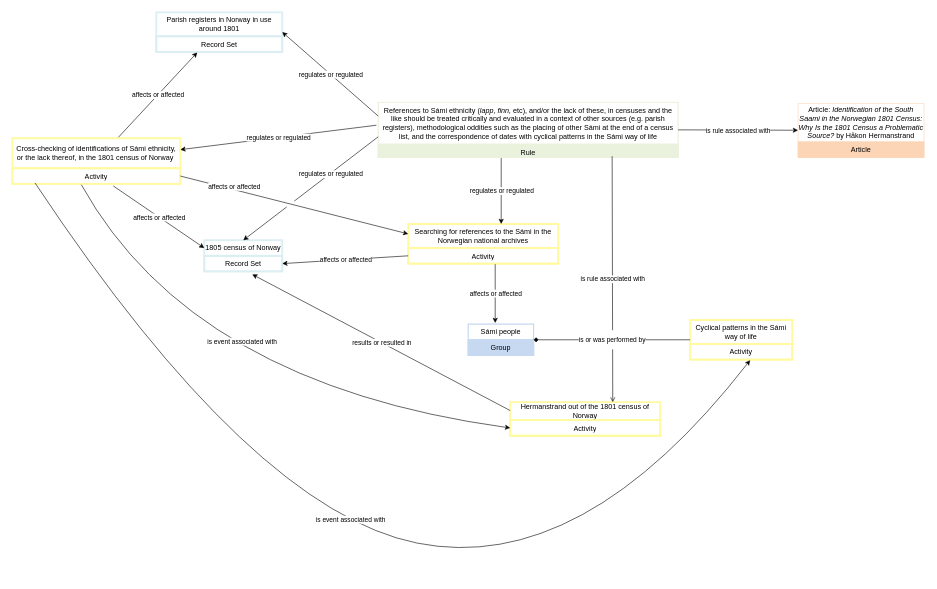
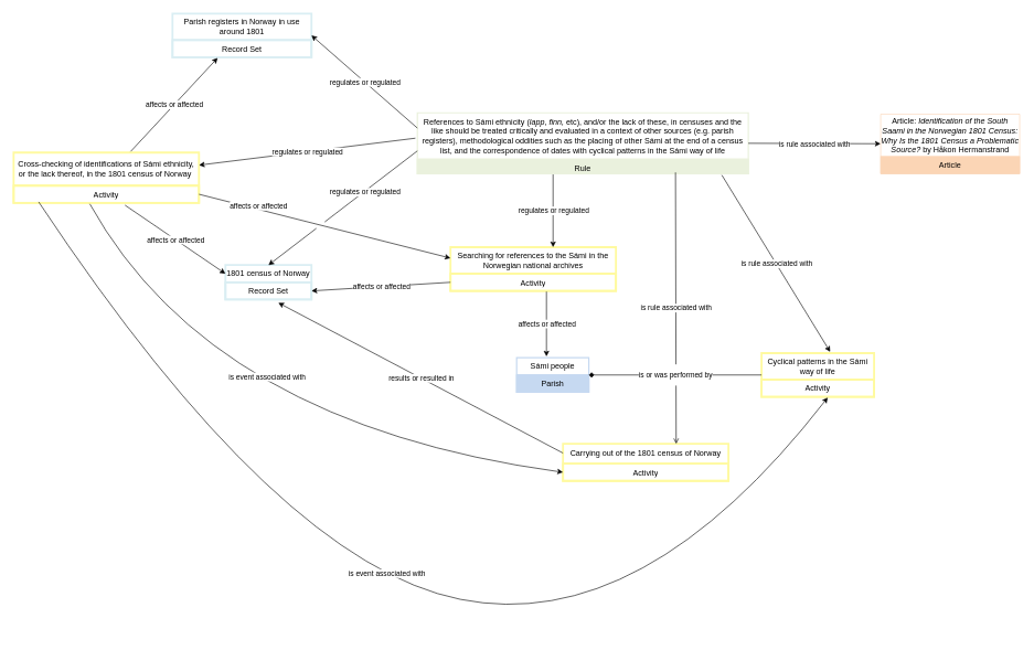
  <mxCell id="0" />
  <mxCell id="1" parent="0" />
- <mxCell id="2" value="1805 census of Norway" style="swimlane;fontStyle=0;childLayout=stackLayout;horizontal=1;startSize=26;strokeColor=#DAEEF3;strokeWidth=3;fillColor=none;horizontalStack=0;resizeParent=1;resizeParentMax=0;resizeLast=0;collapsible=1;marginBottom=0;whiteSpace=wrap;html=1;" parent="1" vertex="1"><mxGeometry x="340" y="400" width="130" height="52" as="geometry" /></mxCell>
+ <mxCell id="2" value="1801 census of Norway" style="swimlane;fontStyle=0;childLayout=stackLayout;horizontal=1;startSize=26;strokeColor=#DAEEF3;strokeWidth=3;fillColor=none;horizontalStack=0;resizeParent=1;resizeParentMax=0;resizeLast=0;collapsible=1;marginBottom=0;whiteSpace=wrap;html=1;" parent="1" vertex="1"><mxGeometry x="340" y="400" width="130" height="52" as="geometry" /></mxCell>
  <mxCell id="3" value="Record Set" style="text;strokeColor=#DAEEF3;strokeWidth=3;fillColor=none;align=center;verticalAlign=top;spacingLeft=4;spacingRight=4;overflow=hidden;rotatable=0;points=[[0,0.5],[1,0.5]];portConstraint=eastwest;whiteSpace=wrap;html=1;" parent="2" vertex="1"><mxGeometry y="26" width="130" height="26" as="geometry" /></mxCell>
  <mxCell id="4" value="Searching for references to the Sámi in the Norwegian national archives" style="swimlane;fontStyle=0;childLayout=stackLayout;horizontal=1;startSize=40;strokeColor=#FFFAA0;strokeWidth=3;fillColor=none;horizontalStack=0;resizeParent=1;resizeParentMax=0;resizeLast=0;collapsible=1;marginBottom=0;whiteSpace=wrap;html=1;" parent="1" vertex="1"><mxGeometry x="680" y="373" width="250" height="66" as="geometry" /></mxCell>
  <mxCell id="5" value="Activity" style="text;strokeColor=#FFFAA0;strokeWidth=3;fillColor=none;align=center;verticalAlign=top;spacingLeft=4;spacingRight=4;overflow=hidden;rotatable=0;points=[[0,0.5],[1,0.5]];portConstraint=eastwest;whiteSpace=wrap;html=1;" parent="4" vertex="1"><mxGeometry y="40" width="250" height="26" as="geometry" /></mxCell>
  <mxCell id="6" value="" style="endArrow=classic;html=1;rounded=0;entryX=1;entryY=0.5;entryDx=0;entryDy=0;exitX=0;exitY=0.5;exitDx=0;exitDy=0;" parent="1" source="5" target="3" edge="1"><mxGeometry relative="1" as="geometry"><mxPoint x="570" y="340" as="sourcePoint" /><mxPoint x="760" y="340" as="targetPoint" /></mxGeometry></mxCell>
  <mxCell id="7" value="affects or affected" style="edgeLabel;resizable=0;html=1;;align=center;verticalAlign=middle;" parent="6" connectable="0" vertex="1"><mxGeometry relative="1" as="geometry" /></mxCell>
  <mxCell id="8" value="References to Sámi ethnicity (&lt;i&gt;lapp&lt;/i&gt;, &lt;i&gt;finn, &lt;/i&gt;etc), and/or the lack of these, in censuses and the like should be treated critically and evaluated in a context of other sources (e.g. parish registers), methodological oddities such as the placing of other Sámi at the end of a census list, and the correspondence of dates with cyclical patterns in the Sámi way of life" style="swimlane;fontStyle=0;childLayout=stackLayout;horizontal=1;startSize=70;strokeColor=#EAF1DD;strokeWidth=2;fillColor=none;horizontalStack=0;resizeParent=1;resizeParentMax=0;resizeLast=0;collapsible=1;marginBottom=0;whiteSpace=wrap;html=1;" vertex="1" parent="1"><mxGeometry x="630" y="170" width="500" height="92" as="geometry" /></mxCell>
  <mxCell id="9" value="Rule&lt;div&gt;&lt;br&gt;&lt;/div&gt;" style="text;strokeColor=#EAF1DD;strokeWidth=2;fillColor=#EAF1DD;align=center;verticalAlign=top;spacingLeft=4;spacingRight=4;overflow=hidden;rotatable=0;points=[[0,0.5],[1,0.5]];portConstraint=eastwest;whiteSpace=wrap;html=1;" vertex="1" parent="8"><mxGeometry y="70" width="500" height="22" as="geometry" /></mxCell>
  <mxCell id="10" value="" style="endArrow=classic;html=1;rounded=0;exitX=0.41;exitY=1.045;exitDx=0;exitDy=0;exitPerimeter=0;entryX=0.62;entryY=0;entryDx=0;entryDy=0;entryPerimeter=0;" edge="1" parent="1" source="9" target="4"><mxGeometry relative="1" as="geometry"><mxPoint x="732" y="310" as="sourcePoint" /><mxPoint x="835" y="370" as="targetPoint" /></mxGeometry></mxCell>
  <mxCell id="11" value="regulates or regulated" style="edgeLabel;resizable=0;html=1;;align=center;verticalAlign=middle;" connectable="0" vertex="1" parent="10"><mxGeometry relative="1" as="geometry" /></mxCell>
- <mxCell id="12" value="Hermanstrand out of the 1801 census of Norway" style="swimlane;fontStyle=0;childLayout=stackLayout;horizontal=1;startSize=30;strokeColor=#FFFAA0;strokeWidth=3;fillColor=none;horizontalStack=0;resizeParent=1;resizeParentMax=0;resizeLast=0;collapsible=1;marginBottom=0;whiteSpace=wrap;html=1;" vertex="1" parent="1"><mxGeometry x="850" y="670" width="250" height="56" as="geometry" /></mxCell>
+ <mxCell id="12" value="Carrying out of the 1801 census of Norway" style="swimlane;fontStyle=0;childLayout=stackLayout;horizontal=1;startSize=30;strokeColor=#FFFAA0;strokeWidth=3;fillColor=none;horizontalStack=0;resizeParent=1;resizeParentMax=0;resizeLast=0;collapsible=1;marginBottom=0;whiteSpace=wrap;html=1;" vertex="1" parent="1"><mxGeometry x="850" y="670" width="250" height="56" as="geometry" /></mxCell>
  <mxCell id="13" value="Activity" style="text;strokeColor=#FFFAA0;strokeWidth=3;fillColor=none;align=center;verticalAlign=top;spacingLeft=4;spacingRight=4;overflow=hidden;rotatable=0;points=[[0,0.5],[1,0.5]];portConstraint=eastwest;whiteSpace=wrap;html=1;" vertex="1" parent="12"><mxGeometry y="30" width="250" height="26" as="geometry" /></mxCell>
  <mxCell id="14" value="" style="endArrow=classic;html=1;rounded=0;entryX=0.615;entryY=1.192;entryDx=0;entryDy=0;entryPerimeter=0;exitX=0;exitY=0.25;exitDx=0;exitDy=0;" edge="1" parent="1" source="12" target="3"><mxGeometry relative="1" as="geometry"><mxPoint x="620" y="510" as="sourcePoint" /><mxPoint x="790" y="510" as="targetPoint" /></mxGeometry></mxCell>
  <mxCell id="15" value="results or resulted in" style="edgeLabel;resizable=0;html=1;;align=center;verticalAlign=middle;" connectable="0" vertex="1" parent="14"><mxGeometry relative="1" as="geometry" /></mxCell>
  <mxCell id="16" value="Sámi people" style="swimlane;fontStyle=0;childLayout=stackLayout;horizontal=1;startSize=26;strokeColor=#C6D9F1;strokeWidth=2;fillColor=none;horizontalStack=0;resizeParent=1;resizeParentMax=0;resizeLast=0;collapsible=1;marginBottom=0;whiteSpace=wrap;html=1;" vertex="1" parent="1"><mxGeometry x="780" y="540" width="109" height="52" as="geometry" /></mxCell>
- <mxCell id="17" value="Group&lt;div&gt;&lt;br&gt;&lt;/div&gt;" style="text;strokeColor=#C6D9F1;strokeWidth=2;fillColor=#C6D9F1;align=center;verticalAlign=top;spacingLeft=4;spacingRight=4;overflow=hidden;rotatable=0;points=[[0,0.5],[1,0.5]];portConstraint=eastwest;whiteSpace=wrap;html=1;" vertex="1" parent="16"><mxGeometry y="26" width="109" height="26" as="geometry" /></mxCell>
+ <mxCell id="17" value="Parish&lt;div&gt;&lt;br&gt;&lt;/div&gt;" style="text;strokeColor=#C6D9F1;strokeWidth=2;fillColor=#C6D9F1;align=center;verticalAlign=top;spacingLeft=4;spacingRight=4;overflow=hidden;rotatable=0;points=[[0,0.5],[1,0.5]];portConstraint=eastwest;whiteSpace=wrap;html=1;" vertex="1" parent="16"><mxGeometry y="26" width="109" height="26" as="geometry" /></mxCell>
  <mxCell id="18" value="" style="endArrow=classic;html=1;rounded=0;entryX=0.413;entryY=-0.038;entryDx=0;entryDy=0;entryPerimeter=0;" edge="1" parent="1" target="16"><mxGeometry relative="1" as="geometry"><mxPoint x="825" y="440" as="sourcePoint" /><mxPoint x="827" y="530" as="targetPoint" /></mxGeometry></mxCell>
  <mxCell id="19" value="affects or affected" style="edgeLabel;resizable=0;html=1;;align=center;verticalAlign=middle;" connectable="0" vertex="1" parent="18"><mxGeometry relative="1" as="geometry" /></mxCell>
  <mxCell id="20" value="Parish registers in Norway in use around 1801" style="swimlane;fontStyle=0;childLayout=stackLayout;horizontal=1;startSize=40;strokeColor=#DAEEF3;fillColor=none;strokeWidth=3;horizontalStack=0;resizeParent=1;resizeParentMax=0;resizeLast=0;collapsible=1;marginBottom=0;whiteSpace=wrap;html=1;" vertex="1" parent="1"><mxGeometry x="260" y="20" width="210" height="66" as="geometry" /></mxCell>
  <mxCell id="21" value="Record Set" style="text;strokeColor=#DAEEF3;strokeWidth=3;fillColor=none;align=center;verticalAlign=top;spacingLeft=4;spacingRight=4;overflow=hidden;rotatable=0;points=[[0,0.5],[1,0.5]];portConstraint=eastwest;whiteSpace=wrap;html=1;" vertex="1" parent="20"><mxGeometry y="40" width="210" height="26" as="geometry" /></mxCell>
  <mxCell id="22" value="" style="endArrow=classic;html=1;rounded=0;entryX=1;entryY=0.5;entryDx=0;entryDy=0;exitX=0;exitY=0.25;exitDx=0;exitDy=0;" edge="1" parent="1" source="8" target="20"><mxGeometry relative="1" as="geometry"><mxPoint x="612" y="150" as="sourcePoint" /><mxPoint x="420" y="329" as="targetPoint" /></mxGeometry></mxCell>
  <mxCell id="23" value="regulates or regulated" style="edgeLabel;resizable=0;html=1;;align=center;verticalAlign=middle;" connectable="0" vertex="1" parent="22"><mxGeometry relative="1" as="geometry" /></mxCell>
  <mxCell id="24" value="Cyclical patterns in the Sámi way of life" style="swimlane;fontStyle=0;childLayout=stackLayout;horizontal=1;startSize=40;strokeColor=#FFFAA0;strokeWidth=3;fillColor=none;horizontalStack=0;resizeParent=1;resizeParentMax=0;resizeLast=0;collapsible=1;marginBottom=0;whiteSpace=wrap;html=1;" vertex="1" parent="1"><mxGeometry x="1150" y="533" width="170" height="66" as="geometry" /></mxCell>
  <mxCell id="25" value="Activity" style="text;strokeColor=#FFFAA0;strokeWidth=3;fillColor=none;align=center;verticalAlign=top;spacingLeft=4;spacingRight=4;overflow=hidden;rotatable=0;points=[[0,0.5],[1,0.5]];portConstraint=eastwest;whiteSpace=wrap;html=1;" vertex="1" parent="24"><mxGeometry y="40" width="170" height="26" as="geometry" /></mxCell>
  <mxCell id="26" value="" style="endArrow=diamond;html=1;rounded=0;exitX=0;exitY=0.5;exitDx=0;exitDy=0;entryX=1;entryY=0.5;entryDx=0;entryDy=0;" edge="1" parent="1" source="24" target="16"><mxGeometry relative="1" as="geometry"><mxPoint x="930" y="570" as="sourcePoint" /><mxPoint x="1120" y="570" as="targetPoint" /></mxGeometry></mxCell>
  <mxCell id="27" value="is or was performed by" style="edgeLabel;resizable=0;html=1;;align=center;verticalAlign=middle;" connectable="0" vertex="1" parent="26"><mxGeometry relative="1" as="geometry" /></mxCell>
  <mxCell id="28" value="" style="endArrow=open;html=1;rounded=0;entryX=0.684;entryY=0;entryDx=0;entryDy=0;entryPerimeter=0;exitX=0.78;exitY=0.909;exitDx=0;exitDy=0;exitPerimeter=0;jumpStyle=gap;jumpSize=32;" edge="1" parent="1" source="9" target="12"><mxGeometry relative="1" as="geometry"><mxPoint x="1021" y="270" as="sourcePoint" /><mxPoint x="1020" y="439" as="targetPoint" /></mxGeometry></mxCell>
  <mxCell id="29" value="is rule associated with" style="edgeLabel;resizable=0;html=1;;align=center;verticalAlign=middle;" connectable="0" vertex="1" parent="28"><mxGeometry relative="1" as="geometry" /></mxCell>
+ <mxCell id="30" value="" style="endArrow=classic;html=1;rounded=0;entryX=0.61;entryY=-0.029;entryDx=0;entryDy=0;entryPerimeter=0;jumpStyle=gap;jumpSize=32;exitX=0.92;exitY=1.091;exitDx=0;exitDy=0;exitPerimeter=0;" edge="1" parent="1" source="9" target="24"><mxGeometry relative="1" as="geometry"><mxPoint x="1080" y="270" as="sourcePoint" /><mxPoint x="1129.82" y="720" as="targetPoint" /></mxGeometry></mxCell>
+ <mxCell id="31" value="is rule associated with" style="edgeLabel;resizable=0;html=1;;align=center;verticalAlign=middle;" connectable="0" vertex="1" parent="30"><mxGeometry relative="1" as="geometry" /></mxCell>
  <mxCell id="32" value="" style="endArrow=classic;html=1;rounded=0;jumpStyle=gap;jumpSize=32;exitX=1;exitY=0.5;exitDx=0;exitDy=0;" edge="1" parent="1" source="8" target="34"><mxGeometry relative="1" as="geometry"><mxPoint x="1230" y="240" as="sourcePoint" /><mxPoint x="1330" y="216" as="targetPoint" /></mxGeometry></mxCell>
  <mxCell id="33" value="is rule associated with" style="edgeLabel;resizable=0;html=1;;align=center;verticalAlign=middle;" connectable="0" vertex="1" parent="32"><mxGeometry relative="1" as="geometry" /></mxCell>
  <mxCell id="34" value="Article:&amp;nbsp;&lt;i&gt;Identification of the South Saami in the Norwegian 1801 Census: Why Is the 1801 Census a Problematic Source? &lt;/i&gt;by Håkon Hermanstrand" style="swimlane;fontStyle=0;childLayout=stackLayout;horizontal=1;startSize=64;strokeColor=#FBD5B5;fillColor=none;horizontalStack=0;resizeParent=1;resizeParentMax=0;resizeLast=0;collapsible=1;marginBottom=0;whiteSpace=wrap;html=1;" vertex="1" parent="1"><mxGeometry x="1330" y="172" width="210" height="90" as="geometry" /></mxCell>
  <mxCell id="35" value="Article" style="text;strokeColor=#FBD5B5;fillColor=#FBD5B5;align=center;verticalAlign=top;spacingLeft=4;spacingRight=4;overflow=hidden;rotatable=0;points=[[0,0.5],[1,0.5]];portConstraint=eastwest;whiteSpace=wrap;html=1;" vertex="1" parent="34"><mxGeometry y="64" width="210" height="26" as="geometry" /></mxCell>
  <mxCell id="36" value="Cross-checking of identifications of Sámi ethnicity, or the lack thereof, in the 1801 census of Norway&amp;nbsp;" style="swimlane;fontStyle=0;childLayout=stackLayout;horizontal=1;startSize=50;strokeColor=#FFFAA0;strokeWidth=3;fillColor=none;horizontalStack=0;resizeParent=1;resizeParentMax=0;resizeLast=0;collapsible=1;marginBottom=0;whiteSpace=wrap;html=1;" vertex="1" parent="1"><mxGeometry x="20" y="230" width="280" height="76" as="geometry" /></mxCell>
  <mxCell id="37" value="Activity" style="text;strokeColor=#FFFAA0;strokeWidth=3;fillColor=none;align=center;verticalAlign=top;spacingLeft=4;spacingRight=4;overflow=hidden;rotatable=0;points=[[0,0.5],[1,0.5]];portConstraint=eastwest;whiteSpace=wrap;html=1;" vertex="1" parent="36"><mxGeometry y="50" width="280" height="26" as="geometry" /></mxCell>
  <mxCell id="38" value="" style="endArrow=classic;html=1;rounded=0;entryX=0.325;entryY=1.038;entryDx=0;entryDy=0;entryPerimeter=0;exitX=0.632;exitY=-0.023;exitDx=0;exitDy=0;exitPerimeter=0;" edge="1" parent="1" source="36" target="21"><mxGeometry relative="1" as="geometry"><mxPoint x="290" y="370" as="sourcePoint" /><mxPoint x="110" y="373" as="targetPoint" /></mxGeometry></mxCell>
  <mxCell id="39" value="affects or affected" style="edgeLabel;resizable=0;html=1;;align=center;verticalAlign=middle;" connectable="0" vertex="1" parent="38"><mxGeometry relative="1" as="geometry" /></mxCell>
  <mxCell id="40" value="" style="endArrow=classic;html=1;rounded=0;entryX=0;entryY=0.25;entryDx=0;entryDy=0;exitX=0.601;exitY=1.135;exitDx=0;exitDy=0;exitPerimeter=0;" edge="1" parent="1" source="37" target="2"><mxGeometry relative="1" as="geometry"><mxPoint x="160" y="371" as="sourcePoint" /><mxPoint x="271" y="280" as="targetPoint" /></mxGeometry></mxCell>
  <mxCell id="41" value="affects or affected" style="edgeLabel;resizable=0;html=1;;align=center;verticalAlign=middle;" connectable="0" vertex="1" parent="40"><mxGeometry relative="1" as="geometry" /></mxCell>
  <mxCell id="42" value="" style="endArrow=classic;html=1;rounded=0;entryX=1;entryY=0.25;entryDx=0;entryDy=0;exitX=-0.006;exitY=0.416;exitDx=0;exitDy=0;exitPerimeter=0;" edge="1" parent="1" source="8" target="36"><mxGeometry relative="1" as="geometry"><mxPoint x="590" y="320" as="sourcePoint" /><mxPoint x="430" y="240" as="targetPoint" /></mxGeometry></mxCell>
  <mxCell id="43" value="regulates or regulated" style="edgeLabel;resizable=0;html=1;;align=center;verticalAlign=middle;" connectable="0" vertex="1" parent="42"><mxGeometry relative="1" as="geometry" /></mxCell>
  <mxCell id="44" value="" style="endArrow=classic;html=1;rounded=0;entryX=0;entryY=0.5;entryDx=0;entryDy=0;jumpStyle=gap;jumpSize=32;curved=1;exitX=0.411;exitY=1.06;exitDx=0;exitDy=0;exitPerimeter=0;" edge="1" parent="1" source="37" target="13"><mxGeometry relative="1" as="geometry"><mxPoint x="364.38" y="510" as="sourcePoint" /><mxPoint x="365.38" y="920" as="targetPoint" /><Array as="points"><mxPoint x="320" y="640" /></Array></mxGeometry></mxCell>
  <mxCell id="45" value="is event associated with" style="edgeLabel;resizable=0;html=1;;align=center;verticalAlign=middle;" connectable="0" vertex="1" parent="44"><mxGeometry relative="1" as="geometry"><mxPoint x="6" y="-82" as="offset" /></mxGeometry></mxCell>
  <mxCell id="46" value="" style="endArrow=classic;html=1;rounded=0;jumpStyle=gap;jumpSize=32;curved=1;exitX=0.135;exitY=0.943;exitDx=0;exitDy=0;exitPerimeter=0;" edge="1" parent="1" source="37"><mxGeometry relative="1" as="geometry"><mxPoint x="60" y="330" as="sourcePoint" /><mxPoint x="1250" y="600" as="targetPoint" /><Array as="points"><mxPoint x="420" y="850" /><mxPoint x="970" y="960" /></Array></mxGeometry></mxCell>
  <mxCell id="47" value="is event associated with" style="edgeLabel;resizable=0;html=1;;align=center;verticalAlign=middle;" connectable="0" vertex="1" parent="46"><mxGeometry relative="1" as="geometry"><mxPoint x="-14" y="-20" as="offset" /></mxGeometry></mxCell>
  <mxCell id="48" value="" style="endArrow=classic;html=1;rounded=0;entryX=0;entryY=0.25;entryDx=0;entryDy=0;exitX=1;exitY=0.5;exitDx=0;exitDy=0;" edge="1" parent="1" source="37" target="4"><mxGeometry relative="1" as="geometry"><mxPoint x="280" y="421" as="sourcePoint" /><mxPoint x="411" y="280" as="targetPoint" /></mxGeometry></mxCell>
  <mxCell id="49" value="affects or affected" style="edgeLabel;resizable=0;html=1;;align=center;verticalAlign=middle;" connectable="0" vertex="1" parent="48"><mxGeometry relative="1" as="geometry"><mxPoint x="-100" y="-31" as="offset" /></mxGeometry></mxCell>
  <mxCell id="50" value="" style="endArrow=classic;html=1;rounded=0;entryX=0.5;entryY=0;entryDx=0;entryDy=0;exitX=0;exitY=0.625;exitDx=0;exitDy=0;exitPerimeter=0;jumpStyle=gap;jumpSize=16;" edge="1" parent="1" source="8" target="2"><mxGeometry relative="1" as="geometry"><mxPoint x="580" y="230" as="sourcePoint" /><mxPoint x="640" y="320" as="targetPoint" /></mxGeometry></mxCell>
  <mxCell id="51" value="regulates or regulated" style="edgeLabel;resizable=0;html=1;;align=center;verticalAlign=middle;" connectable="0" vertex="1" parent="50"><mxGeometry relative="1" as="geometry"><mxPoint x="33" y="-24" as="offset" /></mxGeometry></mxCell>
